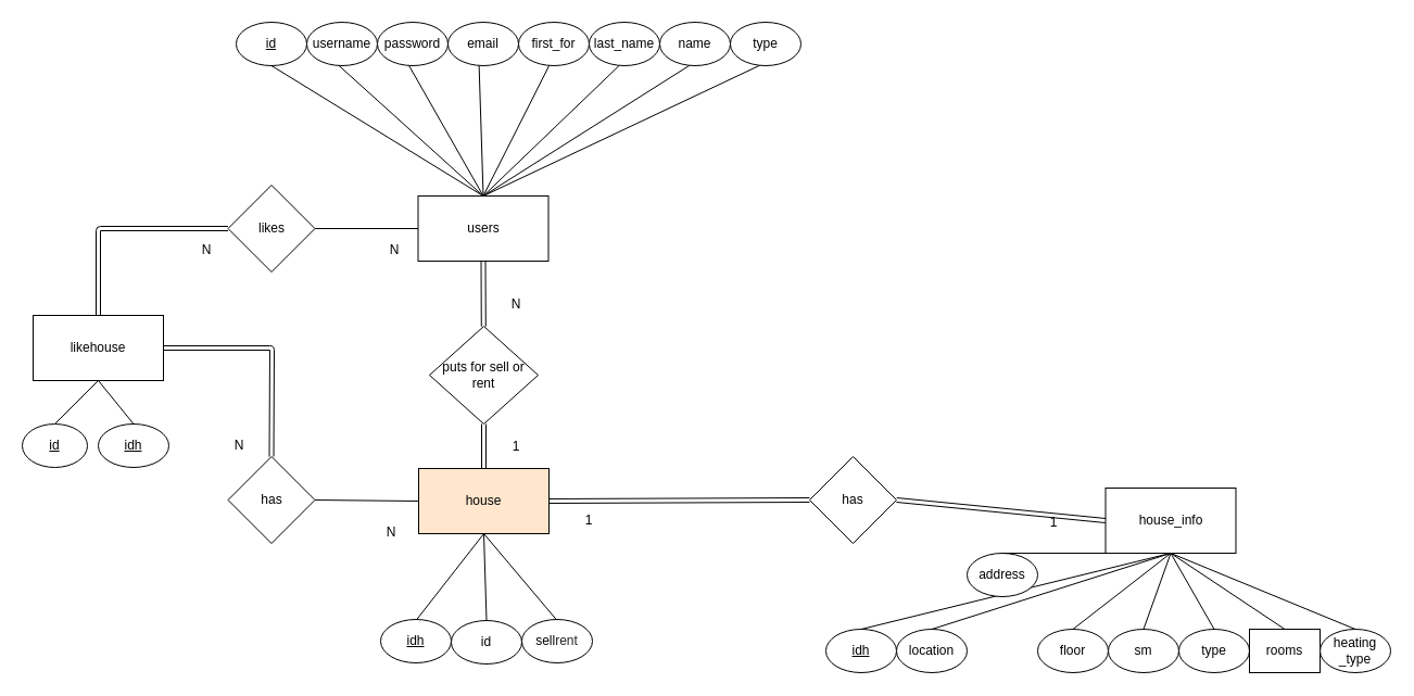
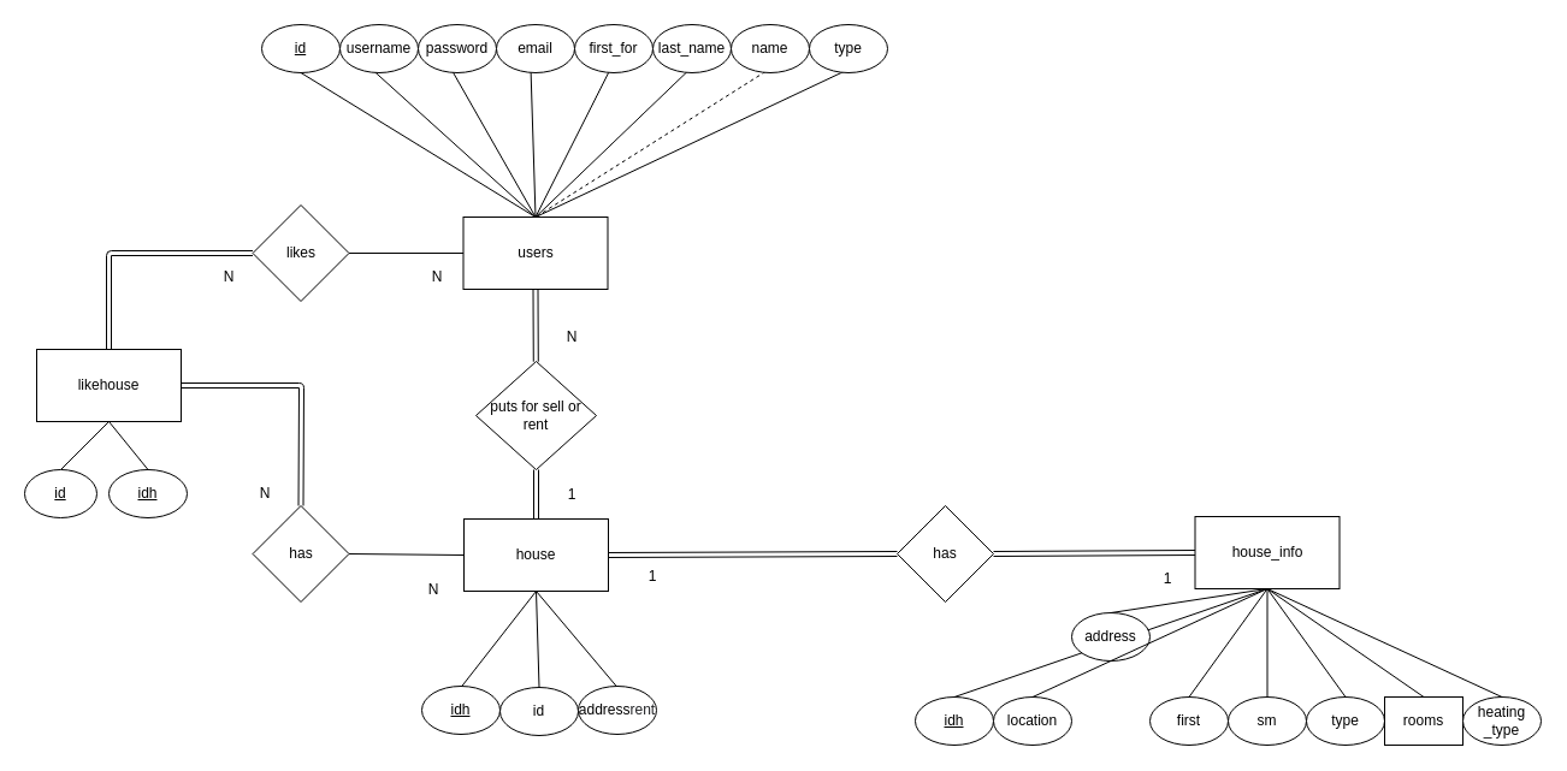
  <mxCell id="0" />
  <mxCell id="1" parent="0" />
  <mxCell id="2" value="users" style="rounded=0;whiteSpace=wrap;html=1;" vertex="1" parent="1"><mxGeometry x="384.5" y="180" width="120" height="60" as="geometry" /></mxCell>
- <mxCell id="3" value="house" style="rounded=0;whiteSpace=wrap;html=1;fillColor=#ffe6cc;" vertex="1" parent="1"><mxGeometry x="385" y="431" width="120" height="60" as="geometry" /></mxCell>
+ <mxCell id="3" value="house" style="rounded=0;whiteSpace=wrap;html=1;" vertex="1" parent="1"><mxGeometry x="385" y="431" width="120" height="60" as="geometry" /></mxCell>
  <mxCell id="4" value="likehouse" style="rounded=0;whiteSpace=wrap;html=1;" vertex="1" parent="1"><mxGeometry x="30" y="290" width="120" height="60" as="geometry" /></mxCell>
  <mxCell id="5" value="" style="endArrow=none;html=1;entryX=0.5;entryY=0;entryDx=0;entryDy=0;exitX=0.5;exitY=1;exitDx=0;exitDy=0;" edge="1" parent="1" source="6" target="2"><mxGeometry width="50" height="50" relative="1" as="geometry"><mxPoint x="337" y="70" as="sourcePoint" /><mxPoint x="367" y="490" as="targetPoint" /></mxGeometry></mxCell>
  <mxCell id="6" value="&lt;u&gt;id&lt;/u&gt;" style="ellipse;whiteSpace=wrap;html=1;" vertex="1" parent="1"><mxGeometry x="217" y="20" width="65" height="40" as="geometry" /></mxCell>
  <mxCell id="7" value="" style="endArrow=none;html=1;entryX=0.5;entryY=0;entryDx=0;entryDy=0;exitX=0.44;exitY=0.975;exitDx=0;exitDy=0;exitPerimeter=0;" edge="1" parent="1" source="8" target="2"><mxGeometry width="50" height="50" relative="1" as="geometry"><mxPoint x="437" y="70" as="sourcePoint" /><mxPoint x="497" y="160" as="targetPoint" /></mxGeometry></mxCell>
  <mxCell id="8" value="username" style="ellipse;whiteSpace=wrap;html=1;" vertex="1" parent="1"><mxGeometry x="282" y="20" width="65" height="40" as="geometry" /></mxCell>
  <mxCell id="9" value="" style="endArrow=none;html=1;exitX=0.44;exitY=0.975;exitDx=0;exitDy=0;exitPerimeter=0;entryX=0.5;entryY=0;entryDx=0;entryDy=0;" edge="1" parent="1" source="10" target="2"><mxGeometry width="50" height="50" relative="1" as="geometry"><mxPoint x="517" y="70" as="sourcePoint" /><mxPoint x="457" y="180" as="targetPoint" /></mxGeometry></mxCell>
  <mxCell id="10" value="password" style="ellipse;whiteSpace=wrap;html=1;" vertex="1" parent="1"><mxGeometry x="347" y="20" width="65" height="40" as="geometry" /></mxCell>
  <mxCell id="11" value="" style="endArrow=none;html=1;exitX=0.44;exitY=0.975;exitDx=0;exitDy=0;exitPerimeter=0;entryX=0.5;entryY=0;entryDx=0;entryDy=0;" edge="1" parent="1" source="12" target="2"><mxGeometry width="50" height="50" relative="1" as="geometry"><mxPoint x="597" y="70" as="sourcePoint" /><mxPoint x="477" y="160" as="targetPoint" /></mxGeometry></mxCell>
  <mxCell id="12" value="email" style="ellipse;whiteSpace=wrap;html=1;" vertex="1" parent="1"><mxGeometry x="412" y="20" width="65" height="40" as="geometry" /></mxCell>
  <mxCell id="13" value="" style="endArrow=none;html=1;exitX=0.44;exitY=0.975;exitDx=0;exitDy=0;exitPerimeter=0;entryX=0.5;entryY=0;entryDx=0;entryDy=0;" edge="1" parent="1" source="14" target="2"><mxGeometry width="50" height="50" relative="1" as="geometry"><mxPoint x="652" y="70" as="sourcePoint" /><mxPoint x="452" y="160" as="targetPoint" /></mxGeometry></mxCell>
  <mxCell id="14" value="first_for" style="ellipse;whiteSpace=wrap;html=1;" vertex="1" parent="1"><mxGeometry x="477" y="20" width="65" height="40" as="geometry" /></mxCell>
  <mxCell id="15" value="" style="endArrow=none;html=1;exitX=0.44;exitY=0.975;exitDx=0;exitDy=0;exitPerimeter=0;entryX=0.5;entryY=0;entryDx=0;entryDy=0;" edge="1" parent="1" source="16" target="2"><mxGeometry width="50" height="50" relative="1" as="geometry"><mxPoint x="712" y="80" as="sourcePoint" /><mxPoint x="397" y="160" as="targetPoint" /></mxGeometry></mxCell>
  <mxCell id="16" value="last_name" style="ellipse;whiteSpace=wrap;html=1;" vertex="1" parent="1"><mxGeometry x="542" y="20" width="65" height="40" as="geometry" /></mxCell>
- <mxCell id="17" value="" style="endArrow=none;html=1;exitX=0.44;exitY=0.975;exitDx=0;exitDy=0;exitPerimeter=0;entryX=0.5;entryY=0;entryDx=0;entryDy=0;" edge="1" parent="1" source="18" target="2"><mxGeometry width="50" height="50" relative="1" as="geometry"><mxPoint x="772" y="80" as="sourcePoint" /><mxPoint x="517" y="170" as="targetPoint" /></mxGeometry></mxCell>
+ <mxCell id="17" value="" style="endArrow=none;html=1;exitX=0.44;exitY=0.975;exitDx=0;exitDy=0;exitPerimeter=0;entryX=0.5;entryY=0;entryDx=0;entryDy=0;dashed=1;" edge="1" parent="1" source="18" target="2"><mxGeometry width="50" height="50" relative="1" as="geometry"><mxPoint x="772" y="80" as="sourcePoint" /><mxPoint x="517" y="170" as="targetPoint" /></mxGeometry></mxCell>
  <mxCell id="18" value="name" style="ellipse;whiteSpace=wrap;html=1;" vertex="1" parent="1"><mxGeometry x="607" y="20" width="65" height="40" as="geometry" /></mxCell>
  <mxCell id="19" value="" style="endArrow=none;html=1;exitX=0.5;exitY=0;exitDx=0;exitDy=0;entryX=0.5;entryY=1;entryDx=0;entryDy=0;" edge="1" parent="1" target="3"><mxGeometry width="50" height="50" relative="1" as="geometry"><mxPoint x="382.5" y="571" as="sourcePoint" /><mxPoint x="465" y="516" as="targetPoint" /></mxGeometry></mxCell>
  <mxCell id="20" value="&lt;u&gt;idh&lt;/u&gt;" style="ellipse;whiteSpace=wrap;html=1;" vertex="1" parent="1"><mxGeometry x="350" y="570" width="65" height="40" as="geometry" /></mxCell>
  <mxCell id="21" value="" style="endArrow=none;html=1;exitX=0.5;exitY=0;exitDx=0;exitDy=0;entryX=0.5;entryY=1;entryDx=0;entryDy=0;" edge="1" parent="1" source="22" target="3"><mxGeometry width="50" height="50" relative="1" as="geometry"><mxPoint x="445" y="356" as="sourcePoint" /><mxPoint x="405" y="516" as="targetPoint" /></mxGeometry></mxCell>
  <mxCell id="22" value="id" style="ellipse;whiteSpace=wrap;html=1;" vertex="1" parent="1"><mxGeometry x="415" y="571" width="65" height="40" as="geometry" /></mxCell>
  <mxCell id="23" value="" style="endArrow=none;html=1;exitX=0.5;exitY=0;exitDx=0;exitDy=0;entryX=0.5;entryY=1;entryDx=0;entryDy=0;" edge="1" parent="1" target="3"><mxGeometry width="50" height="50" relative="1" as="geometry"><mxPoint x="512.5" y="571" as="sourcePoint" /><mxPoint x="525" y="506" as="targetPoint" /></mxGeometry></mxCell>
- <mxCell id="24" value="sell&lt;span style=&quot;color: rgb(32 , 33 , 36) ; font-family: &amp;#34;google sans&amp;#34; , &amp;#34;arial&amp;#34; , sans-serif ; text-align: left ; white-space: pre-wrap&quot;&gt;rent&lt;/span&gt;" style="ellipse;whiteSpace=wrap;html=1;" vertex="1" parent="1"><mxGeometry x="480" y="570" width="65" height="40" as="geometry" /></mxCell>
- <mxCell id="25" value="house_info" style="rounded=0;whiteSpace=wrap;html=1;" vertex="1" parent="1"><mxGeometry x="1017.5" y="449" width="120" height="60" as="geometry" /></mxCell>
+ <mxCell id="24" value="address&lt;span style=&quot;color: rgb(32 , 33 , 36) ; font-family: &amp;#34;google sans&amp;#34; , &amp;#34;arial&amp;#34; , sans-serif ; text-align: left ; white-space: pre-wrap&quot;&gt;rent&lt;/span&gt;" style="ellipse;whiteSpace=wrap;html=1;" vertex="1" parent="1"><mxGeometry x="480" y="570" width="65" height="40" as="geometry" /></mxCell>
+ <mxCell id="25" value="house_info" style="rounded=0;whiteSpace=wrap;html=1;" vertex="1" parent="1"><mxGeometry x="992.5" y="429" width="120" height="60" as="geometry" /></mxCell>
  <mxCell id="26" value="" style="endArrow=none;html=1;exitX=0.5;exitY=0;exitDx=0;exitDy=0;entryX=0.5;entryY=1;entryDx=0;entryDy=0;" edge="1" parent="1" source="27" target="25"><mxGeometry width="50" height="50" relative="1" as="geometry"><mxPoint x="780" y="360" as="sourcePoint" /><mxPoint x="900" y="520" as="targetPoint" /></mxGeometry></mxCell>
  <mxCell id="27" value="&lt;u&gt;idh&lt;/u&gt;" style="ellipse;whiteSpace=wrap;html=1;" vertex="1" parent="1"><mxGeometry x="760" y="579" width="65" height="40" as="geometry" /></mxCell>
  <mxCell id="28" value="" style="endArrow=none;html=1;exitX=0.5;exitY=0;exitDx=0;exitDy=0;entryX=0.5;entryY=1;entryDx=0;entryDy=0;" edge="1" parent="1" source="29" target="25"><mxGeometry width="50" height="50" relative="1" as="geometry"><mxPoint x="880" y="360" as="sourcePoint" /><mxPoint x="900" y="520" as="targetPoint" /></mxGeometry></mxCell>
  <mxCell id="29" value="address" style="ellipse;whiteSpace=wrap;html=1;" vertex="1" parent="1"><mxGeometry x="890" y="509" width="65" height="40" as="geometry" /></mxCell>
  <mxCell id="30" value="" style="endArrow=none;html=1;exitX=0.5;exitY=0;exitDx=0;exitDy=0;entryX=0.5;entryY=1;entryDx=0;entryDy=0;" edge="1" parent="1" source="31" target="25"><mxGeometry width="50" height="50" relative="1" as="geometry"><mxPoint x="940" y="360" as="sourcePoint" /><mxPoint x="890" y="510" as="targetPoint" /></mxGeometry></mxCell>
  <mxCell id="31" value="location" style="ellipse;whiteSpace=wrap;html=1;" vertex="1" parent="1"><mxGeometry x="825" y="579" width="65" height="40" as="geometry" /></mxCell>
  <mxCell id="32" value="" style="endArrow=none;html=1;exitX=0.5;exitY=0;exitDx=0;exitDy=0;entryX=0.5;entryY=1;entryDx=0;entryDy=0;" edge="1" parent="1" source="33" target="25"><mxGeometry width="50" height="50" relative="1" as="geometry"><mxPoint x="950" y="370" as="sourcePoint" /><mxPoint x="910" y="510" as="targetPoint" /></mxGeometry></mxCell>
- <mxCell id="33" value="floor" style="ellipse;whiteSpace=wrap;html=1;" vertex="1" parent="1"><mxGeometry x="955" y="579" width="65" height="40" as="geometry" /></mxCell>
+ <mxCell id="33" value="first" style="ellipse;whiteSpace=wrap;html=1;" vertex="1" parent="1"><mxGeometry x="955" y="579" width="65" height="40" as="geometry" /></mxCell>
  <mxCell id="34" value="" style="endArrow=none;html=1;exitX=0.5;exitY=0;exitDx=0;exitDy=0;entryX=0.5;entryY=1;entryDx=0;entryDy=0;" edge="1" parent="1" source="35" target="4"><mxGeometry width="50" height="50" relative="1" as="geometry"><mxPoint x="-35" y="300" as="sourcePoint" /><mxPoint x="85" y="440" as="targetPoint" /></mxGeometry></mxCell>
  <mxCell id="35" value="&lt;u&gt;id&lt;/u&gt;" style="ellipse;whiteSpace=wrap;html=1;" vertex="1" parent="1"><mxGeometry x="20" y="390" width="60" height="40" as="geometry" /></mxCell>
  <mxCell id="36" value="" style="endArrow=none;html=1;exitX=0.5;exitY=0;exitDx=0;exitDy=0;entryX=0.5;entryY=1;entryDx=0;entryDy=0;" edge="1" parent="1" source="37" target="4"><mxGeometry width="50" height="50" relative="1" as="geometry"><mxPoint x="155" y="265" as="sourcePoint" /><mxPoint x="105" y="441" as="targetPoint" /></mxGeometry></mxCell>
  <mxCell id="37" value="idh" style="ellipse;whiteSpace=wrap;html=1;fontStyle=4" vertex="1" parent="1"><mxGeometry x="90" y="390" width="65" height="40" as="geometry" /></mxCell>
  <mxCell id="38" value="" style="endArrow=none;html=1;exitX=0.44;exitY=0.975;exitDx=0;exitDy=0;exitPerimeter=0;entryX=0.5;entryY=0;entryDx=0;entryDy=0;" edge="1" parent="1" source="39" target="2"><mxGeometry width="50" height="50" relative="1" as="geometry"><mxPoint x="832" y="80" as="sourcePoint" /><mxPoint x="527" y="180" as="targetPoint" /></mxGeometry></mxCell>
  <mxCell id="39" value="type" style="ellipse;whiteSpace=wrap;html=1;" vertex="1" parent="1"><mxGeometry x="672" y="20" width="65" height="40" as="geometry" /></mxCell>
  <mxCell id="40" value="puts for sell or rent" style="rhombus;whiteSpace=wrap;html=1;" vertex="1" parent="1"><mxGeometry x="395" y="300" width="100" height="90" as="geometry" /></mxCell>
  <mxCell id="41" value="" style="endArrow=none;html=1;exitX=0.5;exitY=0;exitDx=0;exitDy=0;entryX=0.5;entryY=1;entryDx=0;entryDy=0;" edge="1" parent="1" source="42" target="25"><mxGeometry width="50" height="50" relative="1" as="geometry"><mxPoint x="1010" y="370" as="sourcePoint" /><mxPoint x="970" y="500" as="targetPoint" /></mxGeometry></mxCell>
  <mxCell id="42" value="sm" style="ellipse;whiteSpace=wrap;html=1;" vertex="1" parent="1"><mxGeometry x="1020" y="579" width="65" height="40" as="geometry" /></mxCell>
  <mxCell id="43" value="" style="endArrow=none;html=1;exitX=0.5;exitY=0;exitDx=0;exitDy=0;entryX=0.5;entryY=1;entryDx=0;entryDy=0;" edge="1" parent="1" source="44" target="25"><mxGeometry width="50" height="50" relative="1" as="geometry"><mxPoint x="1175" y="650" as="sourcePoint" /><mxPoint x="970" y="490" as="targetPoint" /></mxGeometry></mxCell>
  <mxCell id="44" value="type" style="ellipse;whiteSpace=wrap;html=1;" vertex="1" parent="1"><mxGeometry x="1085" y="579" width="65" height="40" as="geometry" /></mxCell>
  <mxCell id="45" value="has" style="rhombus;whiteSpace=wrap;html=1;" vertex="1" parent="1"><mxGeometry x="745" y="420" width="80" height="80" as="geometry" /></mxCell>
  <mxCell id="46" value="" style="endArrow=none;html=1;exitX=0.5;exitY=0;exitDx=0;exitDy=0;entryX=0.5;entryY=1;entryDx=0;entryDy=0;" edge="1" parent="1" source="47" target="25"><mxGeometry width="50" height="50" relative="1" as="geometry"><mxPoint x="1235" y="650" as="sourcePoint" /><mxPoint x="970" y="490" as="targetPoint" /></mxGeometry></mxCell>
  <mxCell id="47" value="rooms" style="whiteSpace=wrap;html=1;rounded=0;" vertex="1" parent="1"><mxGeometry x="1150" y="579" width="65" height="40" as="geometry" /></mxCell>
  <mxCell id="48" value="" style="endArrow=none;html=1;exitX=0.5;exitY=0;exitDx=0;exitDy=0;entryX=0.5;entryY=1;entryDx=0;entryDy=0;" edge="1" parent="1" source="49" target="25"><mxGeometry width="50" height="50" relative="1" as="geometry"><mxPoint x="1295" y="650" as="sourcePoint" /><mxPoint x="970" y="490" as="targetPoint" /></mxGeometry></mxCell>
  <mxCell id="49" value="heating _type" style="ellipse;whiteSpace=wrap;html=1;" vertex="1" parent="1"><mxGeometry x="1215" y="579" width="65" height="40" as="geometry" /></mxCell>
  <mxCell id="50" value="likes" style="rhombus;whiteSpace=wrap;html=1;" vertex="1" parent="1"><mxGeometry x="209.5" y="170" width="80" height="80" as="geometry" /></mxCell>
  <mxCell id="51" value="has" style="rhombus;whiteSpace=wrap;html=1;" vertex="1" parent="1"><mxGeometry x="209.5" y="420" width="80" height="80" as="geometry" /></mxCell>
  <mxCell id="52" value="" style="shape=link;html=1;entryX=0;entryY=0.5;entryDx=0;entryDy=0;exitX=0.5;exitY=0;exitDx=0;exitDy=0;" edge="1" parent="1" source="4" target="50"><mxGeometry width="50" height="50" relative="1" as="geometry"><mxPoint x="0" y="290" as="sourcePoint" /><mxPoint x="50" y="240" as="targetPoint" /><Array as="points"><mxPoint x="90" y="210" /></Array></mxGeometry></mxCell>
  <mxCell id="53" value="" style="shape=link;html=1;entryX=0.5;entryY=1;entryDx=0;entryDy=0;" edge="1" parent="1" source="40" target="2"><mxGeometry width="50" height="50" relative="1" as="geometry"><mxPoint x="120" y="690" as="sourcePoint" /><mxPoint x="170" y="640" as="targetPoint" /></mxGeometry></mxCell>
  <mxCell id="54" value="" style="shape=link;html=1;entryX=0.5;entryY=1;entryDx=0;entryDy=0;exitX=0.5;exitY=0;exitDx=0;exitDy=0;" edge="1" parent="1" source="3" target="40"><mxGeometry width="50" height="50" relative="1" as="geometry"><mxPoint x="120" y="690" as="sourcePoint" /><mxPoint x="170" y="640" as="targetPoint" /></mxGeometry></mxCell>
  <mxCell id="55" value="" style="shape=link;html=1;entryX=0.5;entryY=0;entryDx=0;entryDy=0;exitX=1;exitY=0.5;exitDx=0;exitDy=0;" edge="1" parent="1" source="4" target="51"><mxGeometry width="50" height="50" relative="1" as="geometry"><mxPoint x="200" y="320" as="sourcePoint" /><mxPoint x="70" y="640" as="targetPoint" /><Array as="points"><mxPoint x="250" y="320" /></Array></mxGeometry></mxCell>
  <mxCell id="56" value="N" style="text;html=1;strokeColor=none;fillColor=none;align=center;verticalAlign=middle;whiteSpace=wrap;rounded=0;" vertex="1" parent="1"><mxGeometry x="170" y="220" width="40" height="20" as="geometry" /></mxCell>
  <mxCell id="57" value="N" style="text;html=1;strokeColor=none;fillColor=none;align=center;verticalAlign=middle;whiteSpace=wrap;rounded=0;" vertex="1" parent="1"><mxGeometry x="342.5" y="220" width="40" height="20" as="geometry" /></mxCell>
  <mxCell id="58" value="" style="endArrow=none;html=1;exitX=1;exitY=0.5;exitDx=0;exitDy=0;" edge="1" parent="1" source="50"><mxGeometry width="50" height="50" relative="1" as="geometry"><mxPoint x="334.5" y="260" as="sourcePoint" /><mxPoint x="384.5" y="210" as="targetPoint" /></mxGeometry></mxCell>
  <mxCell id="59" value="N" style="text;html=1;strokeColor=none;fillColor=none;align=center;verticalAlign=middle;whiteSpace=wrap;rounded=0;" vertex="1" parent="1"><mxGeometry x="200" y="400" width="40" height="20" as="geometry" /></mxCell>
  <mxCell id="60" value="N" style="text;html=1;strokeColor=none;fillColor=none;align=center;verticalAlign=middle;whiteSpace=wrap;rounded=0;" vertex="1" parent="1"><mxGeometry x="339.5" y="480" width="40" height="20" as="geometry" /></mxCell>
  <mxCell id="61" value="" style="endArrow=none;html=1;entryX=0;entryY=0.5;entryDx=0;entryDy=0;exitX=1;exitY=0.5;exitDx=0;exitDy=0;" edge="1" parent="1" source="51" target="3"><mxGeometry width="50" height="50" relative="1" as="geometry"><mxPoint x="20" y="690" as="sourcePoint" /><mxPoint x="70" y="640" as="targetPoint" /></mxGeometry></mxCell>
  <mxCell id="62" value="N" style="text;html=1;strokeColor=none;fillColor=none;align=center;verticalAlign=middle;whiteSpace=wrap;rounded=0;" vertex="1" parent="1"><mxGeometry x="455" y="270" width="40" height="20" as="geometry" /></mxCell>
  <mxCell id="63" value="1" style="text;html=1;strokeColor=none;fillColor=none;align=center;verticalAlign=middle;whiteSpace=wrap;rounded=0;" vertex="1" parent="1"><mxGeometry x="455" y="400.5" width="40" height="20" as="geometry" /></mxCell>
  <mxCell id="64" value="" style="shape=link;html=1;entryX=1;entryY=0.5;entryDx=0;entryDy=0;exitX=0;exitY=0.5;exitDx=0;exitDy=0;" edge="1" parent="1" source="45" target="3"><mxGeometry width="50" height="50" relative="1" as="geometry"><mxPoint x="20" y="690" as="sourcePoint" /><mxPoint x="70" y="640" as="targetPoint" /></mxGeometry></mxCell>
  <mxCell id="65" value="" style="shape=link;html=1;entryX=1;entryY=0.5;entryDx=0;entryDy=0;exitX=0;exitY=0.5;exitDx=0;exitDy=0;" edge="1" parent="1" source="25" target="45"><mxGeometry width="50" height="50" relative="1" as="geometry"><mxPoint x="980" y="460" as="sourcePoint" /><mxPoint x="850" y="460" as="targetPoint" /></mxGeometry></mxCell>
  <mxCell id="66" value="1" style="text;html=1;strokeColor=none;fillColor=none;align=center;verticalAlign=middle;whiteSpace=wrap;rounded=0;" vertex="1" parent="1"><mxGeometry x="522" y="469" width="40" height="20" as="geometry" /></mxCell>
  <mxCell id="67" value="1" style="text;html=1;strokeColor=none;fillColor=none;align=center;verticalAlign=middle;whiteSpace=wrap;rounded=0;" vertex="1" parent="1"><mxGeometry x="950" y="471" width="40" height="20" as="geometry" /></mxCell>
